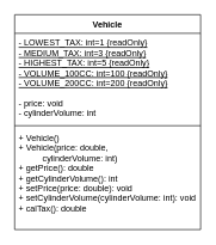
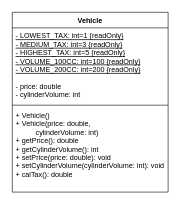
  <mxCell id="0" />
  <mxCell id="1" parent="0" />
  <mxCell id="2" value="Vehicle" style="swimlane;fontStyle=1;align=center;verticalAlign=top;childLayout=stackLayout;horizontal=1;startSize=26;horizontalStack=0;resizeParent=1;resizeParentMax=0;resizeLast=0;collapsible=1;marginBottom=0;" vertex="1" parent="1"><mxGeometry x="20" y="20" width="260" height="300" as="geometry" /></mxCell>
  <mxCell id="3" value="- LOWEST_TAX: int=1 {readOnly}&#10;- MEDIUM_TAX: int=3 {readOnly}&#10;- HIGHEST_TAX: int=5 {readOnly}&#10;- VOLUME_100CC: int=100 {readOnly}&#10;- VOLUME_200CC: int=200 {readOnly}" style="text;strokeColor=none;fillColor=none;align=left;verticalAlign=top;spacingLeft=4;spacingRight=4;overflow=hidden;rotatable=0;points=[[0,0.5],[1,0.5]];portConstraint=eastwest;fontStyle=4" vertex="1" parent="2"><mxGeometry y="26" width="260" height="84" as="geometry" /></mxCell>
- <mxCell id="4" value="- price: void&#10;- cylinderVolume: int" style="text;strokeColor=none;fillColor=none;align=left;verticalAlign=top;spacingLeft=4;spacingRight=4;overflow=hidden;rotatable=0;points=[[0,0.5],[1,0.5]];portConstraint=eastwest;fontStyle=0" vertex="1" parent="2"><mxGeometry y="110" width="260" height="41" as="geometry" /></mxCell>
+ <mxCell id="4" value="- price: double&#10;- cylinderVolume: int" style="text;strokeColor=none;fillColor=none;align=left;verticalAlign=top;spacingLeft=4;spacingRight=4;overflow=hidden;rotatable=0;points=[[0,0.5],[1,0.5]];portConstraint=eastwest;fontStyle=0" vertex="1" parent="2"><mxGeometry y="110" width="260" height="41" as="geometry" /></mxCell>
  <mxCell id="5" value="" style="line;strokeWidth=1;fillColor=none;align=left;verticalAlign=middle;spacingTop=-1;spacingLeft=3;spacingRight=3;rotatable=0;labelPosition=right;points=[];portConstraint=eastwest;" vertex="1" parent="2"><mxGeometry y="151" width="260" height="8" as="geometry" /></mxCell>
  <mxCell id="6" value="+ Vehicle()&#10;+ Vehicle(price: double,&#10;          cylinderVolume: int)&#10;+ getPrice(): double&#10;+ getCylinderVolume(): int&#10;+ setPrice(price: double): void&#10;+ setCylinderVolume(cylinderVolume: int): void&#10;+ calTax(): double" style="text;strokeColor=none;fillColor=none;align=left;verticalAlign=top;spacingLeft=4;spacingRight=4;overflow=hidden;rotatable=0;points=[[0,0.5],[1,0.5]];portConstraint=eastwest;" vertex="1" parent="2"><mxGeometry y="159" width="260" height="141" as="geometry" /></mxCell>
